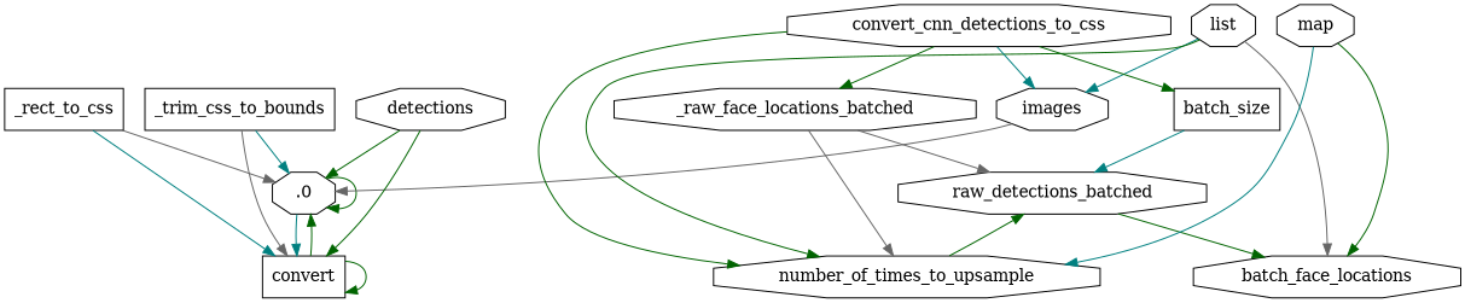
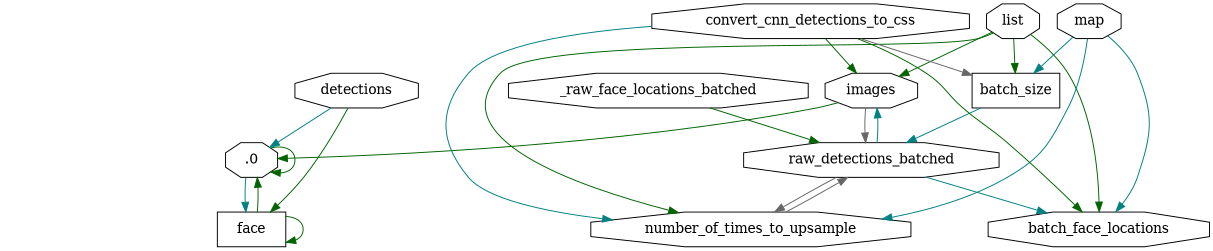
  strict digraph {
    node [shape=octagon]
    edge [color=teal]
    .0
-   face [shape=box label=convert]
-   _rect_to_css [shape=box]
-   _trim_css_to_bounds [shape=box]
+   face [shape=box]
    images
    raw_detections_batched
    number_of_times_to_upsample
    batch_face_locations
    detections
    batch_size [shape=box]
    _raw_face_locations_batched
    list
    map
    convert_cnn_detections_to_css
    .0 -> .0 [color=darkgreen]
    .0 -> face
    face -> .0 [color=darkgreen]
    face -> face [color=darkgreen]
-   _rect_to_css -> .0 [color=gray40]
-   _rect_to_css -> face
-   _trim_css_to_bounds -> .0
-   _trim_css_to_bounds -> face [color=gray40]
-   images -> .0 [color=gray40]
-   _raw_face_locations_batched -> number_of_times_to_upsample [color=gray40]
-   raw_detections_batched -> batch_face_locations [color=darkgreen]
-   number_of_times_to_upsample -> raw_detections_batched [color=darkgreen]
-   detections -> .0 [color=darkgreen]
+   images -> .0 [color=darkgreen]
+   images -> raw_detections_batched [color=gray40]
+   raw_detections_batched -> images
+   raw_detections_batched -> number_of_times_to_upsample [color=gray40]
+   raw_detections_batched -> batch_face_locations
+   number_of_times_to_upsample -> raw_detections_batched [color=gray40]
+   detections -> .0
    detections -> face [color=darkgreen]
    batch_size -> raw_detections_batched
-   _raw_face_locations_batched -> raw_detections_batched [color=gray40]
-   list -> images
+   _raw_face_locations_batched -> raw_detections_batched [color=darkgreen]
+   list -> images [color=darkgreen]
    list -> number_of_times_to_upsample [color=darkgreen]
-   list -> batch_face_locations [color=gray40]
+   list -> batch_face_locations [color=darkgreen]
+   list -> batch_size [color=darkgreen]
    map -> number_of_times_to_upsample
-   map -> batch_face_locations [color=darkgreen]
-   convert_cnn_detections_to_css -> images
-   convert_cnn_detections_to_css -> number_of_times_to_upsample [color=darkgreen]
-   convert_cnn_detections_to_css -> _raw_face_locations_batched [color=darkgreen]
-   convert_cnn_detections_to_css -> batch_size [color=darkgreen]
+   map -> batch_face_locations
+   map -> batch_size
+   convert_cnn_detections_to_css -> images [color=darkgreen]
+   convert_cnn_detections_to_css -> number_of_times_to_upsample
+   convert_cnn_detections_to_css -> batch_face_locations [color=darkgreen]
+   convert_cnn_detections_to_css -> batch_size [color=gray40]
  }
